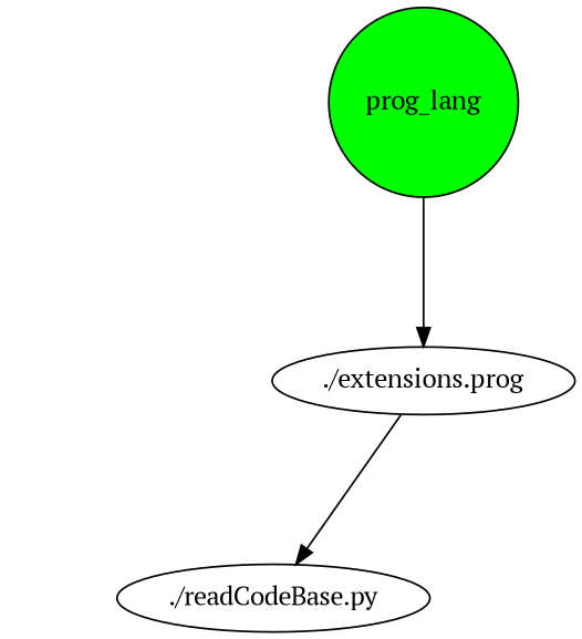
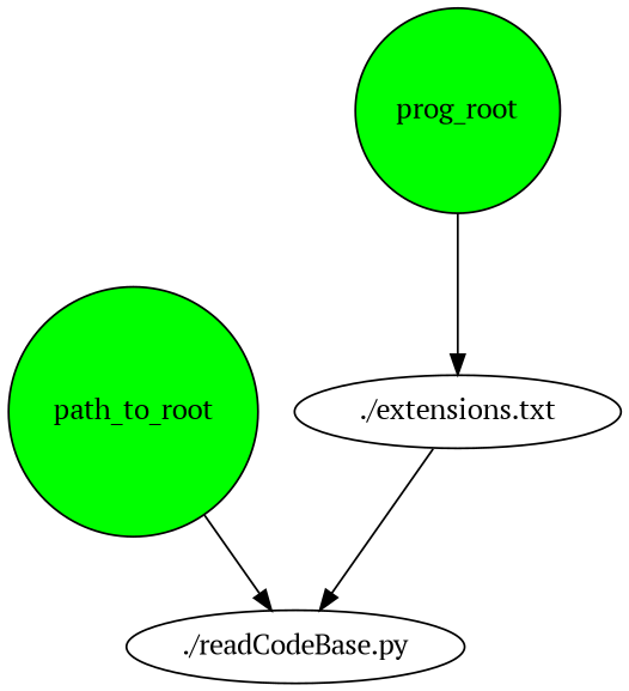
  digraph {
    fontname="PT Serif"
    node [fontname="PT Serif"]
    edge [fontname="PT Serif"]
-   "./extensions.txt" [label="./extensions.prog"]
+   "./extensions.txt"
    "./readCodeBase.py"
-   prog_lang [fillcolor=green shape=circle style=filled]
+   path_to_root [fillcolor=green shape=circle style=filled]
+   prog_lang [fillcolor=green shape=circle style=filled label=prog_root]
    "./extensions.txt" -> "./readCodeBase.py"
+   path_to_root -> "./readCodeBase.py"
    prog_lang -> "./extensions.txt"
  }
